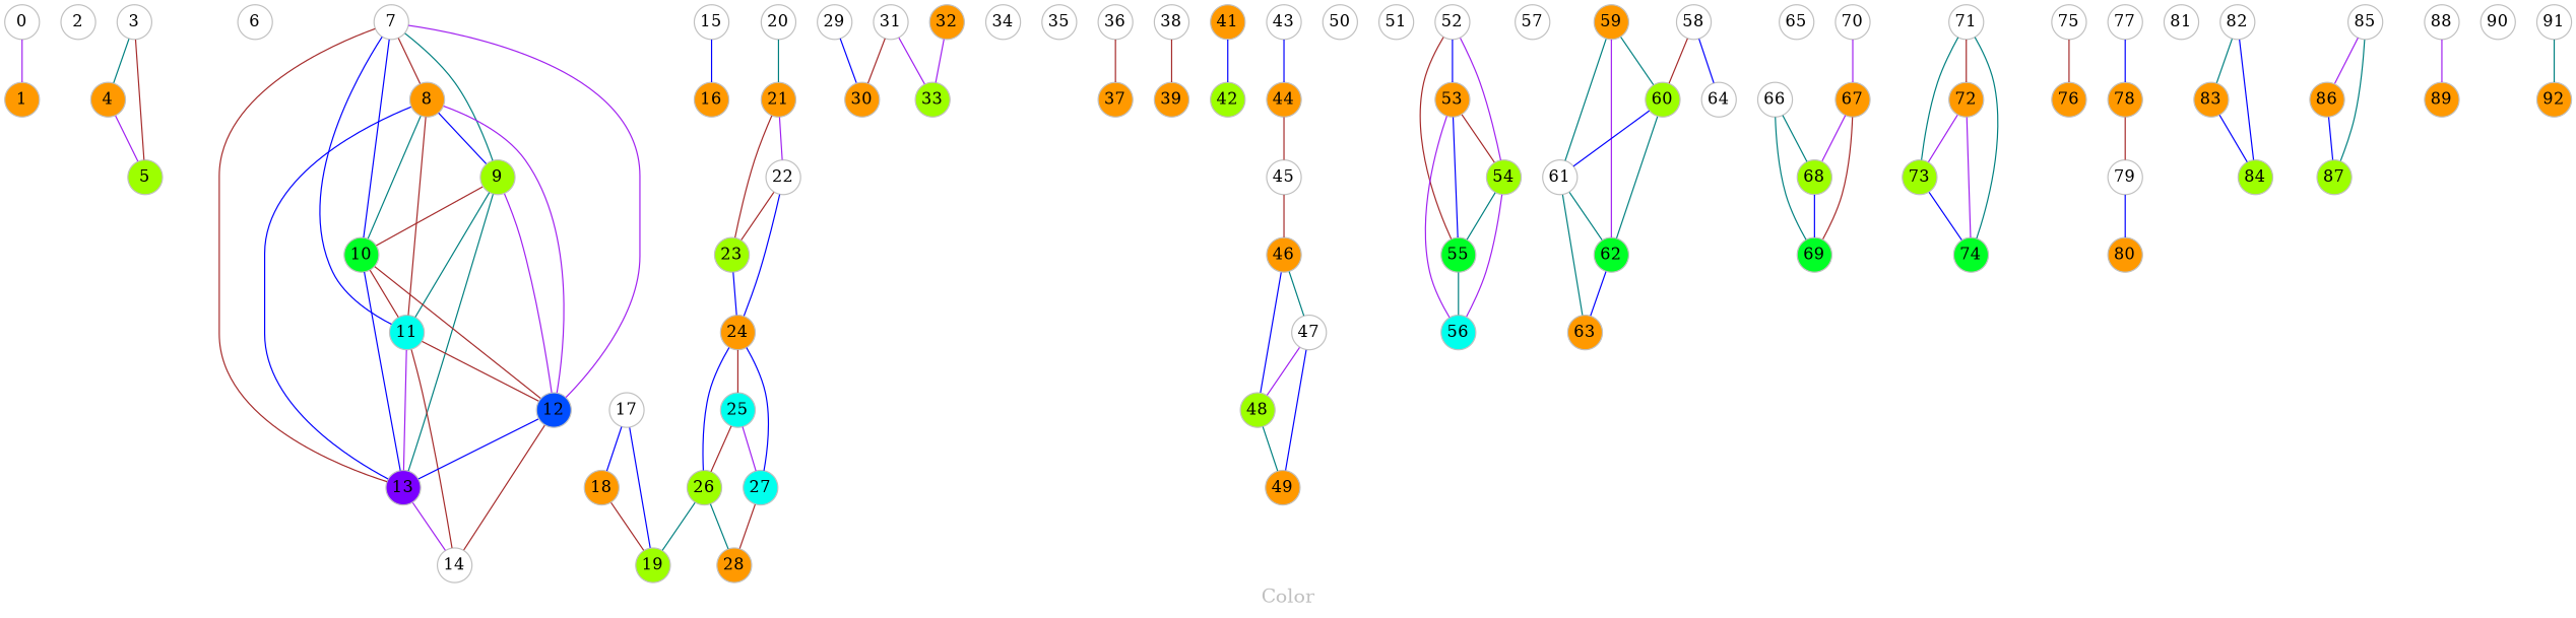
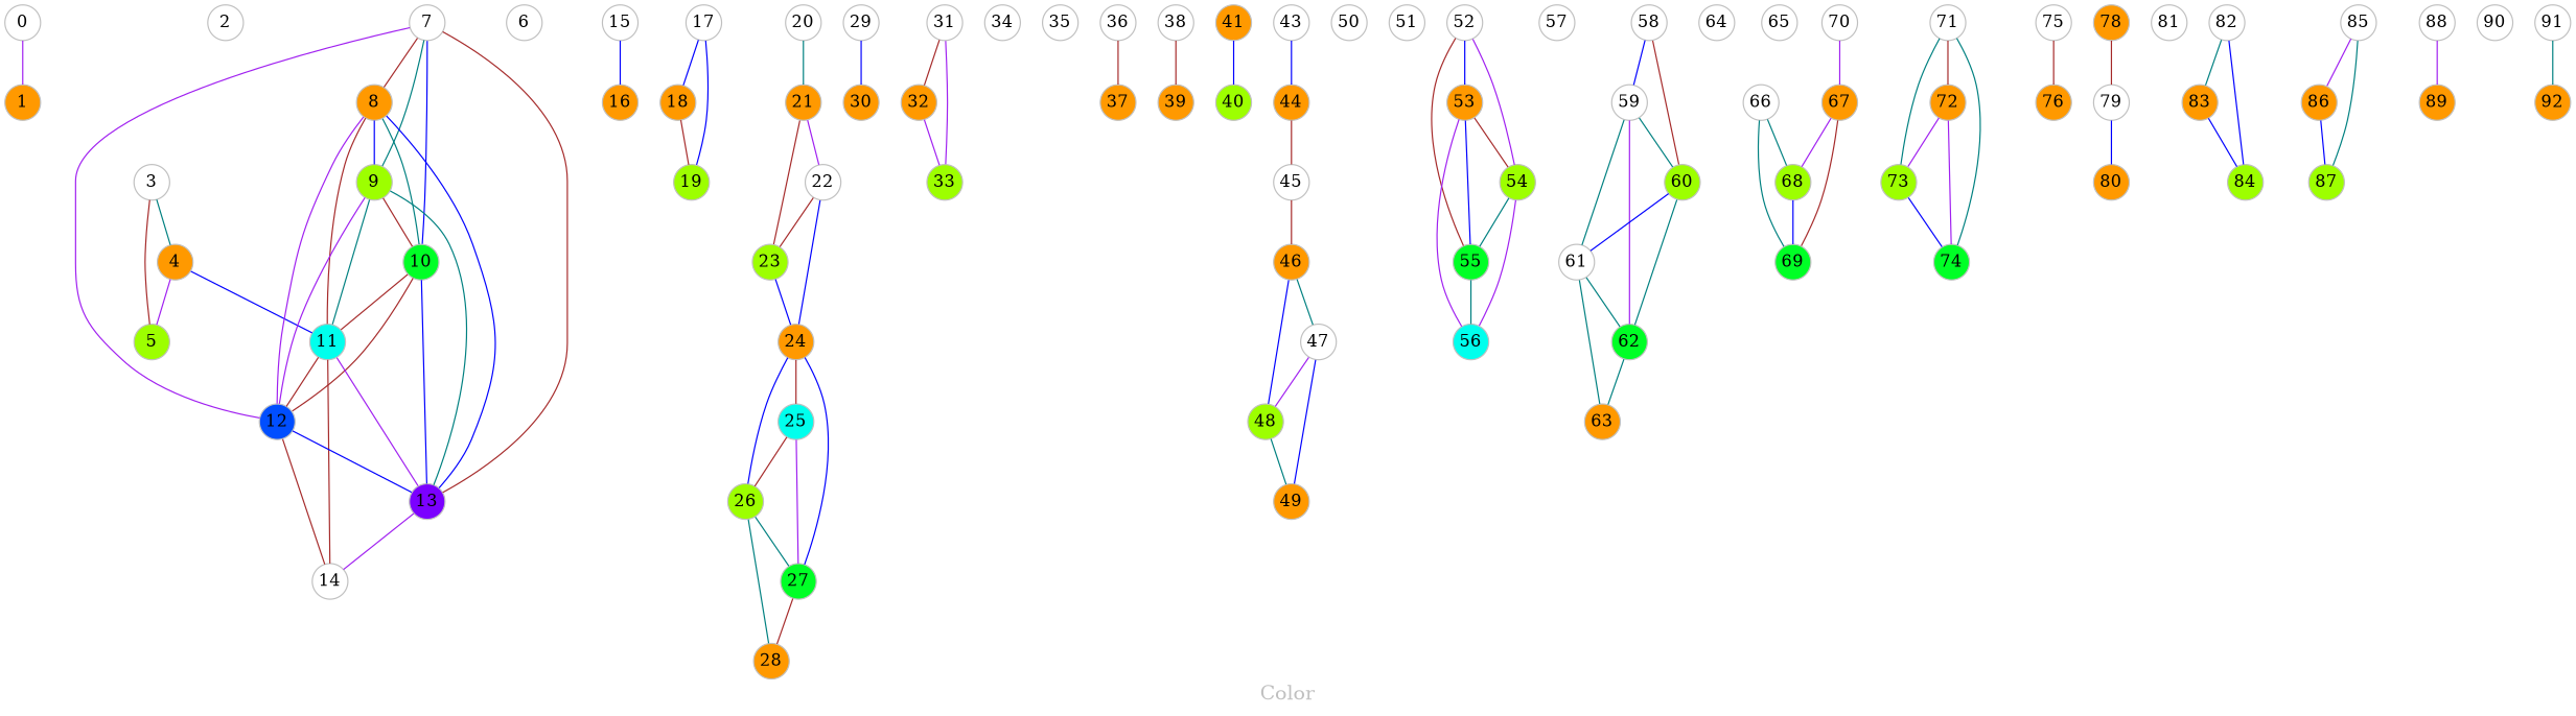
  graph {
    fontcolor=grey
    fontsize=16
    label=Color
    node [color=grey fillcolor="#ffffff" fixedsize=true fontsize=14 shape=circle style=filled]
    edge [arrowsize=0.7 color=blue fontcolor=grey fontsize=12]
    0 [width=0.4]
    1 [fillcolor="#ff9900" width=0.4]
    2 [width=0.4]
    3 [width=0.4]
    4 [fillcolor="#ff9900" width=0.4]
    5 [fillcolor="#9dff00" width=0.4]
    6 [width=0.4]
    7 [width=0.4]
    8 [fillcolor="#ff9900" width=0.4]
    9 [fillcolor="#9dff00" width=0.4]
    10 [fillcolor="#00ff26" width=0.4]
    11 [fillcolor="#00ffed" width=0.4]
    12 [fillcolor="#004eff" width=0.4]
    13 [fillcolor="#7b00ff" width=0.4]
    14 [width=0.4]
    15 [width=0.4]
    16 [fillcolor="#ff9900" width=0.4]
    17 [width=0.4]
    18 [fillcolor="#ff9900" width=0.4]
    19 [fillcolor="#9dff00" width=0.4]
    20 [width=0.4]
    21 [fillcolor="#ff9900" width=0.4]
    22 [width=0.4]
    23 [fillcolor="#9dff00" width=0.4]
    24 [fillcolor="#ff9900" width=0.4]
    25 [fillcolor="#00ffed" width=0.4]
    26 [fillcolor="#9dff00" width=0.4]
-   27 [fillcolor="#00ffed" width=0.4]
+   27 [fillcolor="#00ff26" width=0.4]
    28 [fillcolor="#ff9900" width=0.4]
    29 [width=0.4]
    30 [fillcolor="#ff9900" width=0.4]
    31 [width=0.4]
    32 [fillcolor="#ff9900" width=0.4]
    33 [fillcolor="#9dff00" width=0.4]
    34 [width=0.4]
    35 [width=0.4]
    36 [width=0.4]
    37 [fillcolor="#ff9900" width=0.4]
    38 [width=0.4]
    39 [fillcolor="#ff9900" width=0.4]
    41 [fillcolor="#ff9900" width=0.4]
-   42 [fillcolor="#9dff00" width=0.4]
+   42 [fillcolor="#9dff00" width=0.4 label=40]
    43 [width=0.4]
    44 [fillcolor="#ff9900" width=0.4]
    45 [width=0.4]
    46 [fillcolor="#ff9900" width=0.4]
    47 [width=0.4]
    48 [fillcolor="#9dff00" width=0.4]
    49 [fillcolor="#ff9900" width=0.4]
    50 [width=0.4]
    51 [width=0.4]
    52 [width=0.4]
    53 [fillcolor="#ff9900" width=0.4]
    54 [fillcolor="#9dff00" width=0.4]
    55 [fillcolor="#00ff26" width=0.4]
    56 [fillcolor="#00ffed" width=0.4]
    57 [width=0.4]
    58 [width=0.4]
-   59 [fillcolor="#ff9900" width=0.4]
+   59 [width=0.4]
    60 [fillcolor="#9dff00" width=0.4]
    61 [width=0.4]
    62 [fillcolor="#00ff26" width=0.4]
    63 [fillcolor="#ff9900" width=0.4]
    64 [width=0.4]
    65 [width=0.4]
    66 [width=0.4]
    68 [fillcolor="#9dff00" width=0.4]
    69 [fillcolor="#00ff26" width=0.4]
    67 [fillcolor="#ff9900" width=0.4]
    70 [width=0.4]
    71 [width=0.4]
    72 [fillcolor="#ff9900" width=0.4]
    73 [fillcolor="#9dff00" width=0.4]
    74 [fillcolor="#00ff26" width=0.4]
    75 [width=0.4]
    76 [fillcolor="#ff9900" width=0.4]
-   77 [width=0.4]
    78 [fillcolor="#ff9900" width=0.4]
    79 [width=0.4]
    80 [fillcolor="#ff9900" width=0.4]
    81 [width=0.4]
    82 [width=0.4]
    83 [fillcolor="#ff9900" width=0.4]
    84 [fillcolor="#9dff00" width=0.4]
    85 [width=0.4]
    86 [fillcolor="#ff9900" width=0.4]
    87 [fillcolor="#9dff00" width=0.4]
    88 [width=0.4]
    89 [fillcolor="#ff9900" width=0.4]
    90 [width=0.4]
    91 [width=0.4]
    92 [fillcolor="#ff9900" width=0.4]
    0 -- 1 [color=purple]
    3 -- 4 [color=teal]
    3 -- 5 [color=brown]
    4 -- 5 [color=purple]
    7 -- 8 [color=brown]
    7 -- 9 [color=teal]
    7 -- 10
-   7 -- 11
+   4 -- 11
    7 -- 12 [color=purple]
    7 -- 13 [color=brown]
    8 -- 9
    8 -- 10 [color=teal]
    8 -- 11 [color=brown]
    8 -- 12 [color=purple]
    8 -- 13
    9 -- 10 [color=brown]
    9 -- 11 [color=teal]
    9 -- 12 [color=purple]
    9 -- 13 [color=teal]
    10 -- 11 [color=brown]
    10 -- 12 [color=brown]
    10 -- 13
    11 -- 12 [color=brown]
    11 -- 13 [color=purple]
    11 -- 14 [color=brown]
    12 -- 13
    12 -- 14 [color=brown]
    13 -- 14 [color=purple]
    15 -- 16
    17 -- 18
    17 -- 19
    18 -- 19 [color=brown]
    20 -- 21 [color=teal]
    21 -- 22 [color=purple]
    21 -- 23 [color=brown]
    22 -- 23 [color=brown]
    22 -- 24
    23 -- 24
    24 -- 25 [color=brown]
    24 -- 26
    24 -- 27
    25 -- 26 [color=brown]
    25 -- 27 [color=purple]
-   26 -- 19 [color=teal]
+   26 -- 27 [color=teal]
    26 -- 28 [color=teal]
    27 -- 28 [color=brown]
    29 -- 30
-   31 -- 30 [color=brown]
+   31 -- 32 [color=brown]
    31 -- 33 [color=purple]
    32 -- 33 [color=purple]
    36 -- 37 [color=brown]
    38 -- 39 [color=brown]
    41 -- 42
    43 -- 44
    44 -- 45 [color=brown]
    45 -- 46 [color=brown]
    46 -- 47 [color=teal]
    46 -- 48
    47 -- 48 [color=purple]
    47 -- 49
    48 -- 49 [color=teal]
    52 -- 53
    52 -- 54 [color=purple]
    52 -- 55 [color=brown]
    53 -- 54 [color=brown]
    53 -- 55
    53 -- 56 [color=purple]
    54 -- 55 [color=teal]
    54 -- 56 [color=purple]
    55 -- 56 [color=teal]
-   58 -- 64
+   58 -- 59
    58 -- 60 [color=brown]
    59 -- 60 [color=teal]
    59 -- 61 [color=teal]
    59 -- 62 [color=purple]
    60 -- 61
    60 -- 62 [color=teal]
    61 -- 62 [color=teal]
    61 -- 63 [color=teal]
-   62 -- 63
+   62 -- 63 [color=teal]
    66 -- 68 [color=teal]
    66 -- 69 [color=teal]
    68 -- 69
    67 -- 68 [color=purple]
    67 -- 69 [color=brown]
    70 -- 67 [color=purple]
    71 -- 72 [color=brown]
    71 -- 73 [color=teal]
    71 -- 74 [color=teal]
    72 -- 73 [color=purple]
    72 -- 74 [color=purple]
    73 -- 74
    75 -- 76 [color=brown]
-   77 -- 78
    78 -- 79 [color=brown]
    79 -- 80
    82 -- 83 [color=teal]
    82 -- 84
    83 -- 84
    85 -- 86 [color=purple]
    85 -- 87 [color=teal]
    86 -- 87
    88 -- 89 [color=purple]
    91 -- 92 [color=teal]
  }
